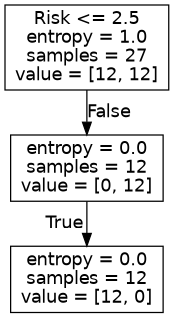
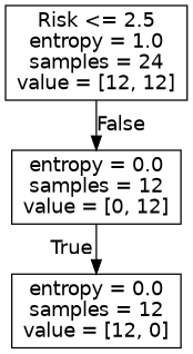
  digraph {
    node [fontname=helvetica shape=box]
    edge [fontname=helvetica labeldistance=2.5]
-   n1 [label="Risk <= 2.5\nentropy = 1.0\nsamples = 27\nvalue = [12, 12]"]
+   n1 [label="Risk <= 2.5\nentropy = 1.0\nsamples = 24\nvalue = [12, 12]"]
    n2 [label="entropy = 0.0\nsamples = 12\nvalue = [0, 12]"]
    n3 [label="entropy = 0.0\nsamples = 12\nvalue = [12, 0]"]
    n1 -> n2 [headlabel=False labelangle=-45]
    n2 -> n3 [headlabel=True labelangle=45]
  }
